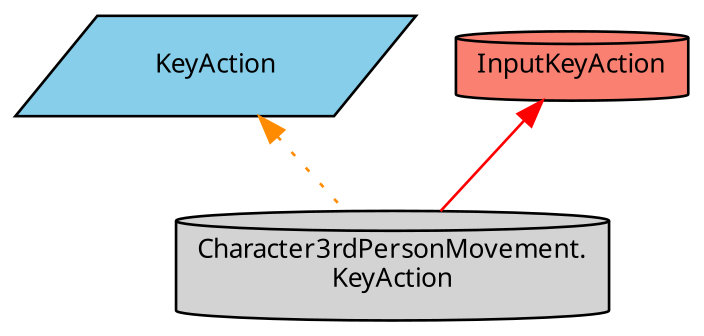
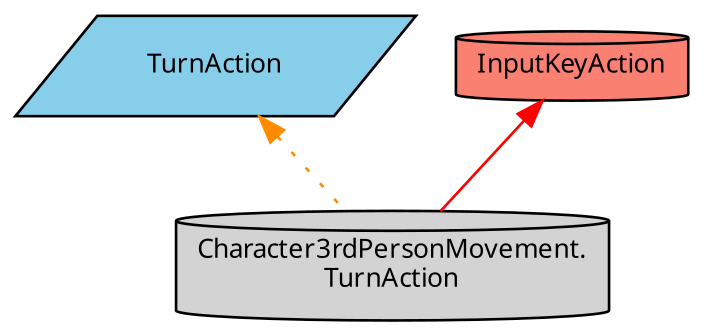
  digraph {
    node [color=black fontname=Calibrii fontsize=10 shape=cylinder style=filled]
    edge [dir=back fontname=Calibrii fontsize=10 labelfontname=Calibrii labelfontsize=10]
-   n1 [fillcolor=lightgrey fontcolor=black height=0.2 label="Character3rdPersonMovement.\lKeyAction" width=0.4]
-   n2 [fillcolor=skyblue height=0.2 label=KeyAction shape=parallelogram width=0.4]
+   n1 [fillcolor=lightgrey fontcolor=black height=0.2 label="Character3rdPersonMovement.\lTurnAction" width=0.4]
+   n2 [fillcolor=skyblue height=0.2 label=TurnAction shape=parallelogram width=0.4]
    n3 [fillcolor=salmon height=0.2 label=InputKeyAction width=0.4]
    n2 -> n1 [color=darkorange style=dotted]
    n3 -> n1 [color=red style=solid]
  }
